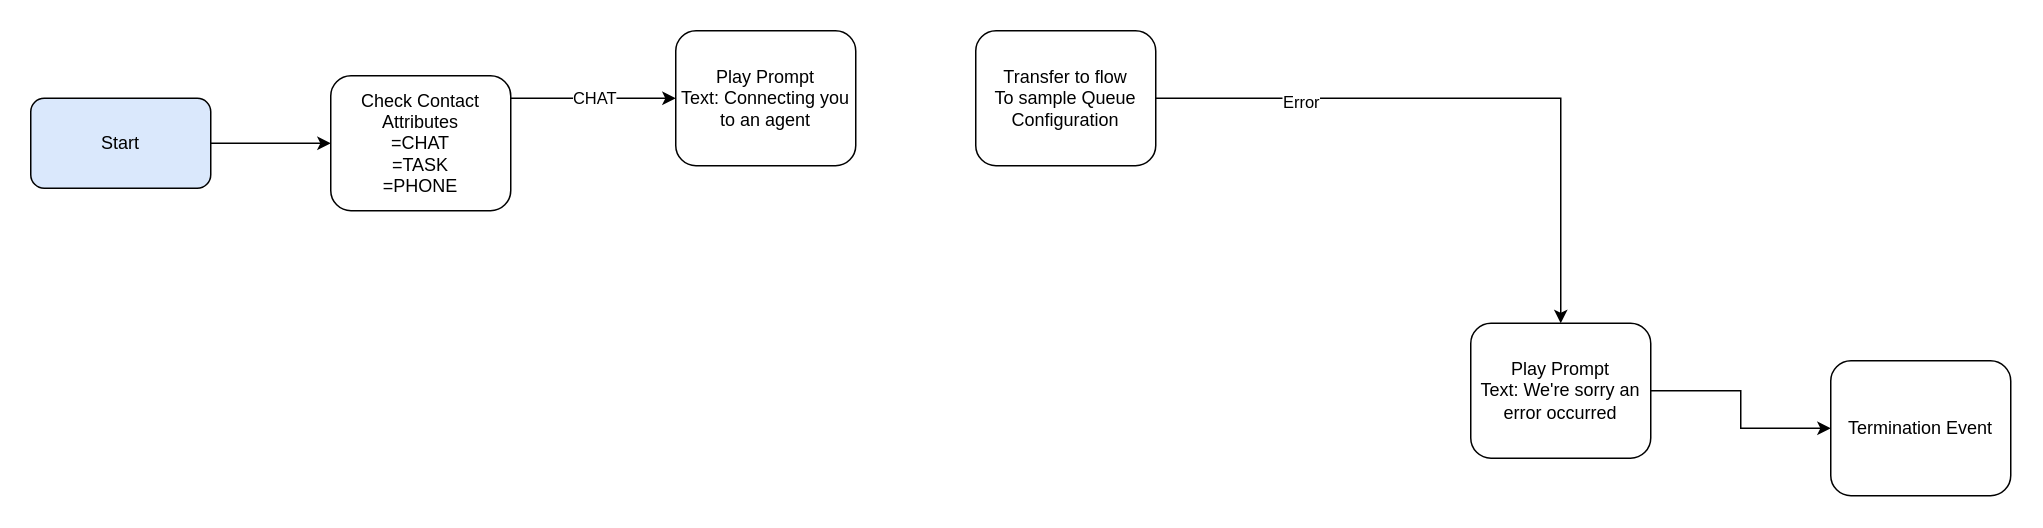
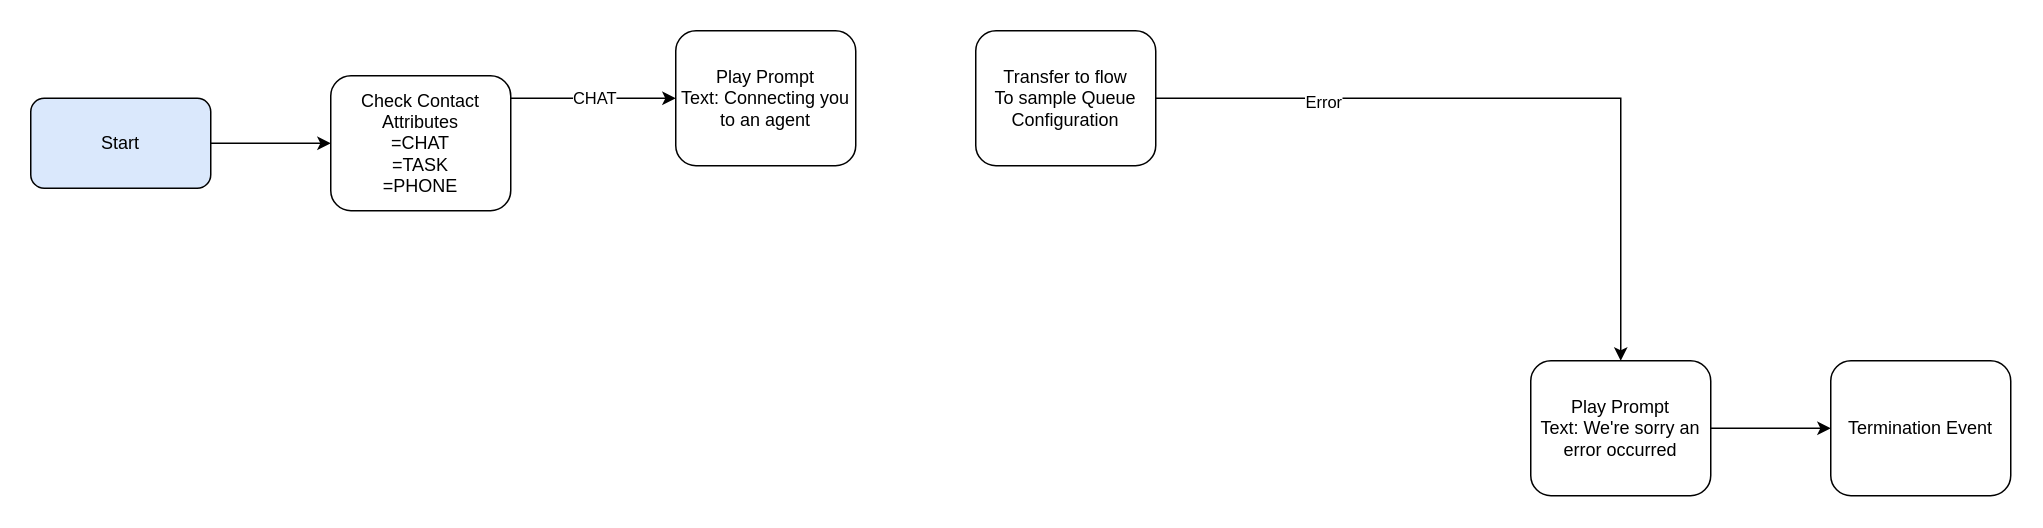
  <mxCell id="0" />
  <mxCell id="1" parent="0" />
  <mxCell id="2" value="" style="edgeStyle=orthogonalEdgeStyle;rounded=0;orthogonalLoop=1;jettySize=auto;html=1;" edge="1" parent="1" source="3" target="6"><mxGeometry relative="1" as="geometry" /></mxCell>
  <mxCell id="3" value="Start" style="rounded=1;whiteSpace=wrap;html=1;fillColor=#dae8fc;" vertex="1" parent="1"><mxGeometry x="20" y="65" width="120" height="60" as="geometry" /></mxCell>
  <mxCell id="4" value="" style="edgeStyle=orthogonalEdgeStyle;rounded=0;orthogonalLoop=1;jettySize=auto;html=1;exitX=0.993;exitY=0.167;exitDx=0;exitDy=0;exitPerimeter=0;" edge="1" parent="1" source="6" target="7"><mxGeometry relative="1" as="geometry" /></mxCell>
  <mxCell id="5" value="CHAT" style="edgeLabel;html=1;align=center;verticalAlign=middle;resizable=0;points=[];" vertex="1" connectable="0" parent="4"><mxGeometry x="0.002" y="1" relative="1" as="geometry"><mxPoint as="offset" /></mxGeometry></mxCell>
  <mxCell id="6" value="Check Contact Attributes&lt;br&gt;=CHAT&lt;br&gt;=TASK&lt;br&gt;=PHONE" style="rounded=1;whiteSpace=wrap;html=1;" vertex="1" parent="1"><mxGeometry x="220" y="50" width="120" height="90" as="geometry" /></mxCell>
  <mxCell id="7" value="Play Prompt&lt;br&gt;Text: Connecting you to an agent" style="rounded=1;whiteSpace=wrap;html=1;" vertex="1" parent="1"><mxGeometry x="450" y="20" width="120" height="90" as="geometry" /></mxCell>
  <mxCell id="8" value="" style="edgeStyle=orthogonalEdgeStyle;rounded=0;orthogonalLoop=1;jettySize=auto;html=1;" edge="1" parent="1" source="10" target="12"><mxGeometry relative="1" as="geometry" /></mxCell>
  <mxCell id="9" value="Error" style="edgeLabel;html=1;align=center;verticalAlign=middle;resizable=0;points=[];" vertex="1" connectable="0" parent="8"><mxGeometry x="-0.543" y="-2" relative="1" as="geometry"><mxPoint as="offset" /></mxGeometry></mxCell>
  <mxCell id="10" value="Transfer to flow&lt;br&gt;To sample Queue Configuration" style="rounded=1;whiteSpace=wrap;html=1;" vertex="1" parent="1"><mxGeometry x="650" y="20" width="120" height="90" as="geometry" /></mxCell>
  <mxCell id="11" value="" style="edgeStyle=orthogonalEdgeStyle;rounded=0;orthogonalLoop=1;jettySize=auto;html=1;" edge="1" parent="1" source="12" target="13"><mxGeometry relative="1" as="geometry" /></mxCell>
- <mxCell id="12" value="Play Prompt&lt;br&gt;Text: We're sorry an error occurred" style="rounded=1;whiteSpace=wrap;html=1;" vertex="1" parent="1"><mxGeometry x="980" y="215" width="120" height="90" as="geometry" /></mxCell>
+ <mxCell id="12" value="Play Prompt&lt;br&gt;Text: We're sorry an error occurred" style="rounded=1;whiteSpace=wrap;html=1;" vertex="1" parent="1"><mxGeometry x="1020" y="240" width="120" height="90" as="geometry" /></mxCell>
  <mxCell id="13" value="Termination Event" style="rounded=1;whiteSpace=wrap;html=1;" vertex="1" parent="1"><mxGeometry x="1220" y="240" width="120" height="90" as="geometry" /></mxCell>
